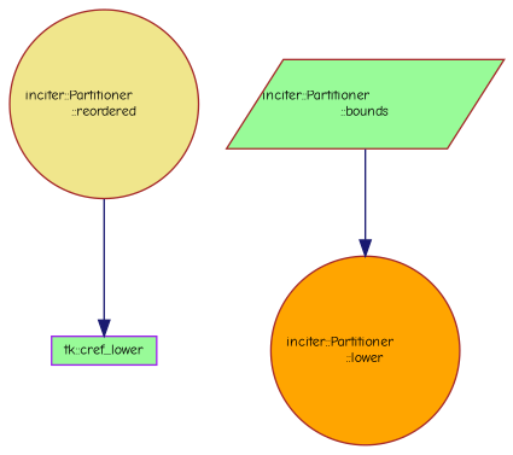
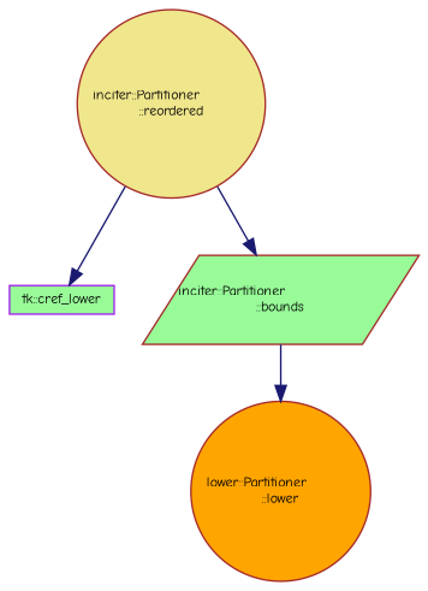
  digraph {
    fontname="Comic Neue"
    rankdir=TB
    node [color=brown fillcolor=palegreen fontname="Comic Neue" fontsize=9 shape=circle style=filled]
    edge [color=midnightblue fontname="Comic Neue" fontsize=9 labelfontname="sans-serif" labelfontsize=9 style=solid]
    n1 [fillcolor=khaki height=0.2 label="inciter::Partitioner\l::reordered" width=0.4]
    n2 [color=purple height=0.2 label="tk::cref_lower" shape=box width=0.4]
    n3 [height=0.2 label="inciter::Partitioner\l::bounds" shape=parallelogram width=0.4]
-   n4 [fillcolor=orange height=0.2 label="inciter::Partitioner\l::lower" width=0.4]
+   n4 [fillcolor=orange height=0.2 label="lower::Partitioner\l::lower" width=0.4]
    n1 -> n2
+   n1 -> n3
    n3 -> n4
  }
